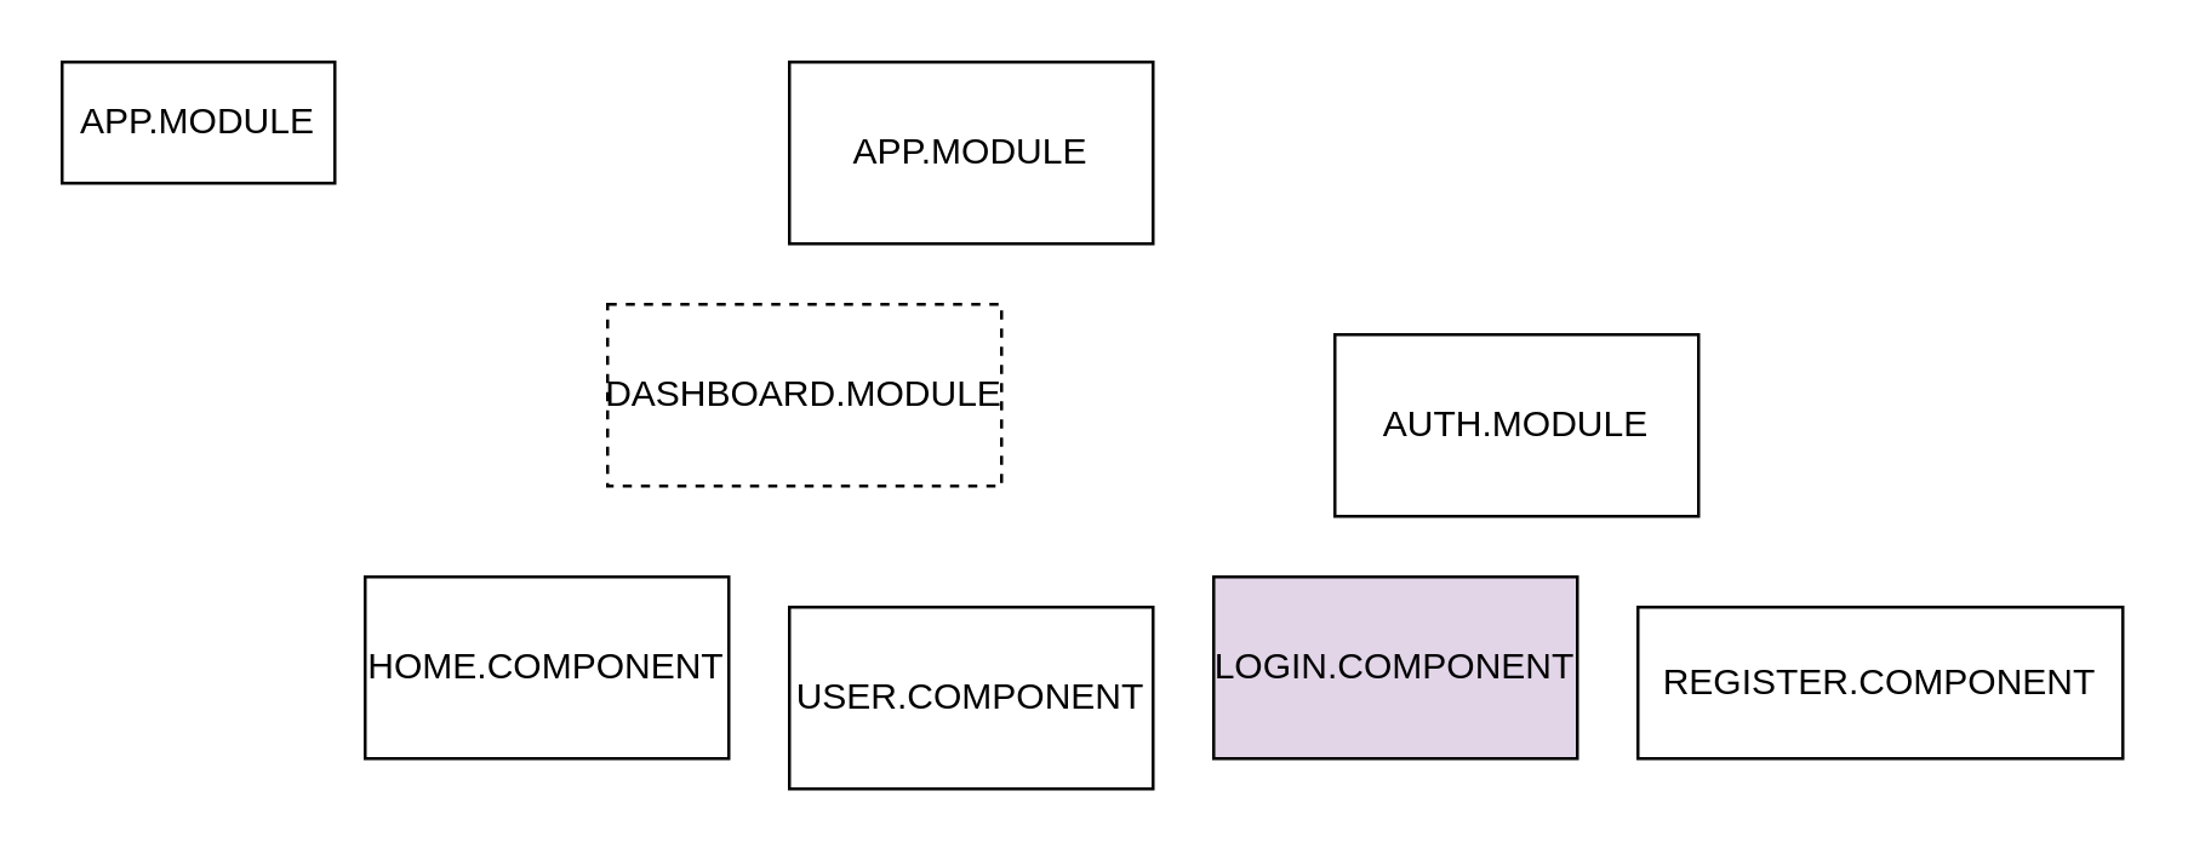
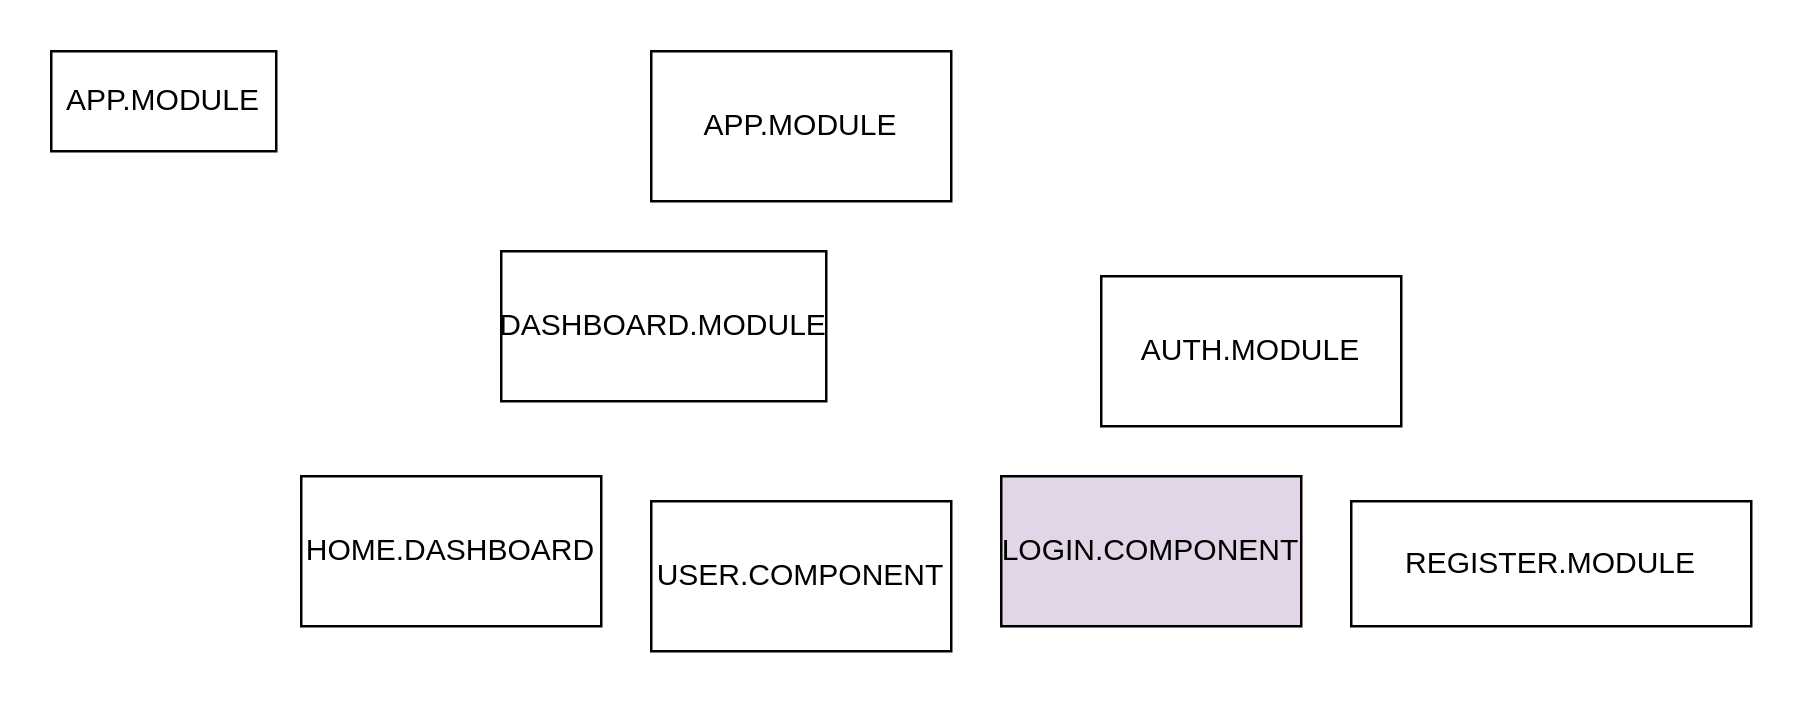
  <mxCell id="0" />
  <mxCell id="1" parent="0" />
  <mxCell id="2" value="APP.MODULE" style="rounded=0;whiteSpace=wrap;html=1;" vertex="1" parent="1"><mxGeometry x="20" y="20" width="90" height="40" as="geometry" /></mxCell>
  <mxCell id="3" value="APP.MODULE" style="rounded=0;whiteSpace=wrap;html=1;" vertex="1" parent="1"><mxGeometry x="260" y="20" width="120" height="60" as="geometry" /></mxCell>
- <mxCell id="4" value="DASHBOARD.MODULE" style="rounded=0;whiteSpace=wrap;html=1;dashed=1;" vertex="1" parent="1"><mxGeometry x="200" y="100" width="130" height="60" as="geometry" /></mxCell>
+ <mxCell id="4" value="DASHBOARD.MODULE" style="rounded=0;whiteSpace=wrap;html=1;" vertex="1" parent="1"><mxGeometry x="200" y="100" width="130" height="60" as="geometry" /></mxCell>
  <mxCell id="5" value="AUTH.MODULE" style="rounded=0;whiteSpace=wrap;html=1;" vertex="1" parent="1"><mxGeometry x="440" y="110" width="120" height="60" as="geometry" /></mxCell>
- <mxCell id="6" value="HOME.COMPONENT" style="rounded=0;whiteSpace=wrap;html=1;" vertex="1" parent="1"><mxGeometry x="120" y="190" width="120" height="60" as="geometry" /></mxCell>
+ <mxCell id="6" value="HOME.DASHBOARD" style="rounded=0;whiteSpace=wrap;html=1;" vertex="1" parent="1"><mxGeometry x="120" y="190" width="120" height="60" as="geometry" /></mxCell>
  <mxCell id="7" value="USER.COMPONENT" style="rounded=0;whiteSpace=wrap;html=1;" vertex="1" parent="1"><mxGeometry x="260" y="200" width="120" height="60" as="geometry" /></mxCell>
  <mxCell id="8" value="LOGIN.COMPONENT" style="rounded=0;whiteSpace=wrap;html=1;fillColor=#e1d5e7;" vertex="1" parent="1"><mxGeometry x="400" y="190" width="120" height="60" as="geometry" /></mxCell>
- <mxCell id="9" value="REGISTER.COMPONENT" style="rounded=0;whiteSpace=wrap;html=1;" vertex="1" parent="1"><mxGeometry x="540" y="200" width="160" height="50" as="geometry" /></mxCell>
+ <mxCell id="9" value="REGISTER.MODULE" style="rounded=0;whiteSpace=wrap;html=1;" vertex="1" parent="1"><mxGeometry x="540" y="200" width="160" height="50" as="geometry" /></mxCell>
